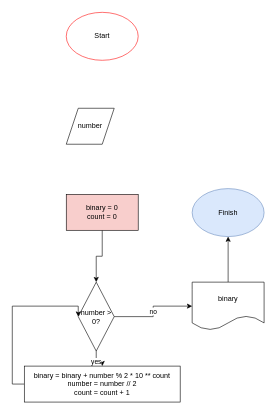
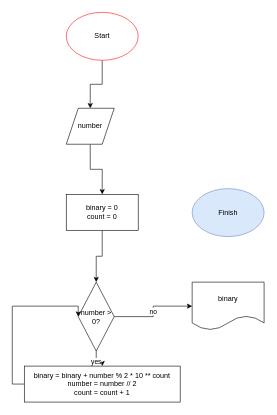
  <mxCell id="0" />
  <mxCell id="1" parent="0" />
+ <mxCell id="2" value="" style="edgeStyle=orthogonalEdgeStyle;rounded=0;orthogonalLoop=1;jettySize=auto;html=1;" edge="1" parent="1" source="3" target="5"><mxGeometry relative="1" as="geometry" /></mxCell>
  <mxCell id="3" value="Start" style="ellipse;whiteSpace=wrap;html=1;strokeColor=#FF1414;" vertex="1" parent="1"><mxGeometry x="110" y="20" width="120" height="80" as="geometry" /></mxCell>
+ <mxCell id="4" value="" style="edgeStyle=orthogonalEdgeStyle;rounded=0;orthogonalLoop=1;jettySize=auto;html=1;" edge="1" parent="1" source="5" target="7"><mxGeometry relative="1" as="geometry" /></mxCell>
  <mxCell id="5" value="number" style="shape=parallelogram;perimeter=parallelogramPerimeter;whiteSpace=wrap;html=1;fixedSize=1;" vertex="1" parent="1"><mxGeometry x="110" y="180" width="80" height="60" as="geometry" /></mxCell>
  <mxCell id="6" value="" style="edgeStyle=orthogonalEdgeStyle;rounded=0;orthogonalLoop=1;jettySize=auto;html=1;" edge="1" parent="1" source="7" target="10"><mxGeometry relative="1" as="geometry" /></mxCell>
- <mxCell id="7" value="binary = 0&lt;br&gt;count = 0" style="rounded=0;whiteSpace=wrap;html=1;fillColor=#f8cecc;" vertex="1" parent="1"><mxGeometry x="110" y="323.5" width="120" height="60" as="geometry" /></mxCell>
+ <mxCell id="7" value="binary = 0&lt;br&gt;count = 0" style="rounded=0;whiteSpace=wrap;html=1;" vertex="1" parent="1"><mxGeometry x="110" y="323.5" width="120" height="60" as="geometry" /></mxCell>
  <mxCell id="8" value="no" style="edgeStyle=orthogonalEdgeStyle;rounded=0;orthogonalLoop=1;jettySize=auto;html=1;" edge="1" parent="1" source="10" target="12"><mxGeometry relative="1" as="geometry" /></mxCell>
  <mxCell id="9" value="yes" style="edgeStyle=orthogonalEdgeStyle;rounded=0;orthogonalLoop=1;jettySize=auto;html=1;" edge="1" parent="1" source="10" target="14"><mxGeometry relative="1" as="geometry" /></mxCell>
  <mxCell id="10" value="number &amp;gt; 0?" style="rhombus;whiteSpace=wrap;html=1;" vertex="1" parent="1"><mxGeometry x="130" y="470" width="60" height="115" as="geometry" /></mxCell>
- <mxCell id="11" value="" style="edgeStyle=orthogonalEdgeStyle;rounded=0;orthogonalLoop=1;jettySize=auto;html=1;" edge="1" parent="1" source="12" target="15"><mxGeometry relative="1" as="geometry" /></mxCell>
  <mxCell id="12" value="binary" style="shape=document;whiteSpace=wrap;html=1;boundedLbl=1;" vertex="1" parent="1"><mxGeometry x="320" y="470" width="120" height="80" as="geometry" /></mxCell>
  <mxCell id="13" style="edgeStyle=orthogonalEdgeStyle;rounded=0;orthogonalLoop=1;jettySize=auto;html=1;entryX=0;entryY=0.5;entryDx=0;entryDy=0;" edge="1" parent="1" source="14" target="10"><mxGeometry relative="1" as="geometry"><Array as="points"><mxPoint x="20" y="640" /><mxPoint x="20" y="510" /></Array></mxGeometry></mxCell>
  <mxCell id="14" value="binary = binary + number % 2 * 10 ** count&lt;br&gt;number = number // 2&lt;br&gt;count = count + 1" style="rounded=0;whiteSpace=wrap;html=1;" vertex="1" parent="1"><mxGeometry x="40" y="610" width="260" height="60" as="geometry" /></mxCell>
  <mxCell id="15" value="Finish" style="ellipse;whiteSpace=wrap;html=1;fillColor=#dae8fc;strokeColor=#6c8ebf;" vertex="1" parent="1"><mxGeometry x="320" y="314" width="120" height="80" as="geometry" /></mxCell>
